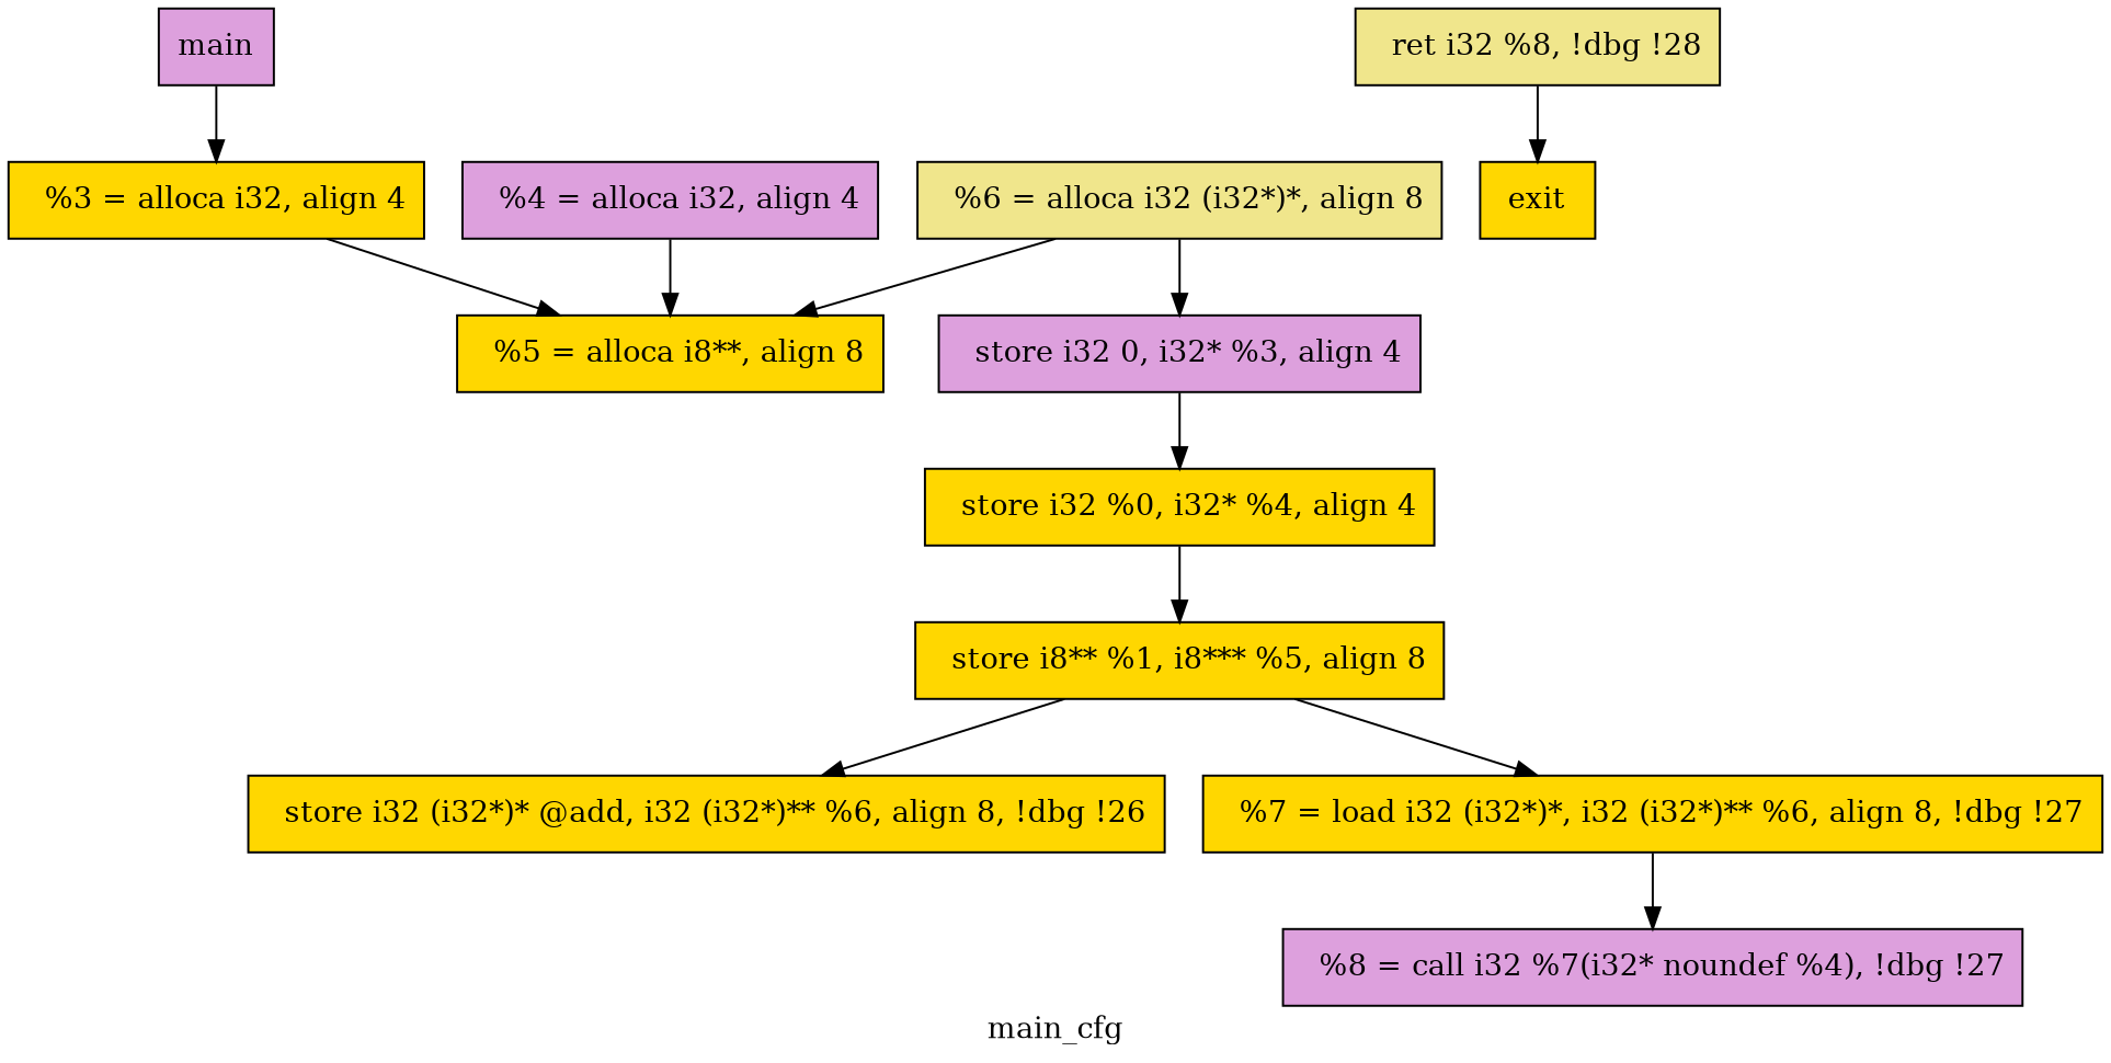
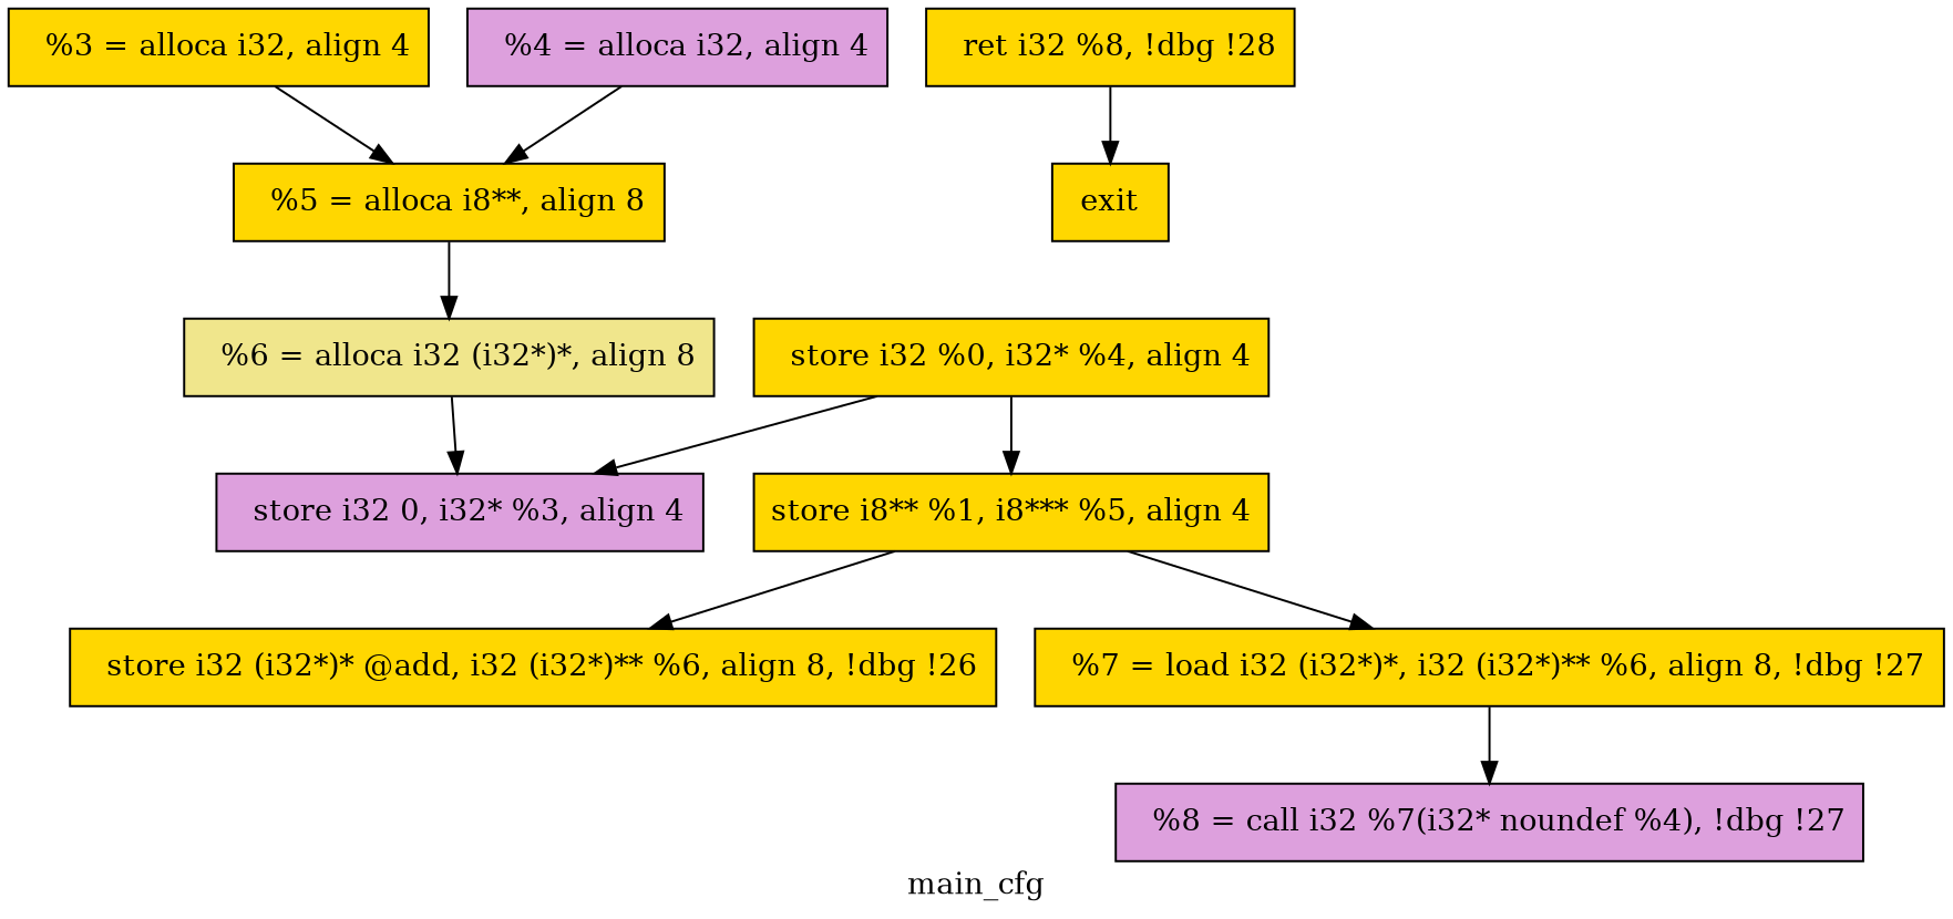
  digraph {
    label=main_cfg
    node [color=black fillcolor=gold shape=rectangle style=filled]
    edge [color=black]
-   n1 [fillcolor=plum label=main]
    n2 [label="  %3 = alloca i32, align 4"]
    n3 [label="  %5 = alloca i8**, align 8"]
    n4 [label=exit]
    n5 [fillcolor=plum label="  %4 = alloca i32, align 4"]
    n6 [fillcolor=khaki label="  %6 = alloca i32 (i32*)*, align 8"]
    n7 [fillcolor=plum label="  store i32 0, i32* %3, align 4"]
    n8 [label="  store i32 %0, i32* %4, align 4"]
-   n9 [label="  store i8** %1, i8*** %5, align 8"]
+   n9 [label="store i8** %1, i8*** %5, align 4"]
    n10 [label="  store i32 (i32*)* @add, i32 (i32*)** %6, align 8, !dbg !26"]
    n11 [label="  %7 = load i32 (i32*)*, i32 (i32*)** %6, align 8, !dbg !27"]
    n12 [fillcolor=plum label="  %8 = call i32 %7(i32* noundef %4), !dbg !27"]
-   n13 [fillcolor=khaki label="  ret i32 %8, !dbg !28"]
-   n1 -> n2
+   n13 [label="  ret i32 %8, !dbg !28"]
    n2 -> n3
-   n6 -> n3
+   n3 -> n6
    n5 -> n3
    n6 -> n7
-   n7 -> n8
+   n8 -> n7
    n8 -> n9
    n9 -> n10
    n9 -> n11
    n11 -> n12
    n13 -> n4
  }
